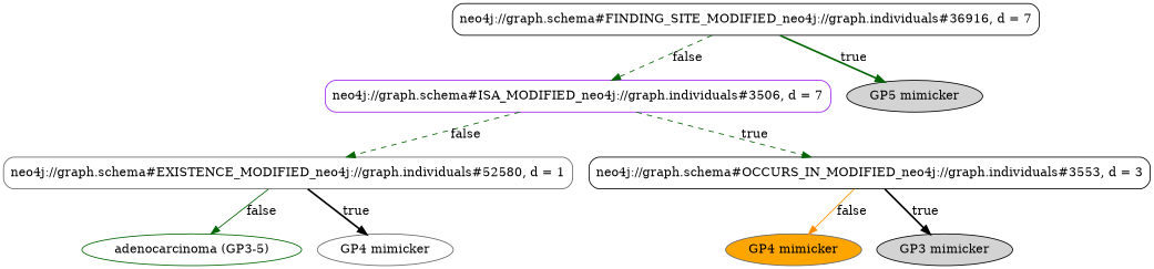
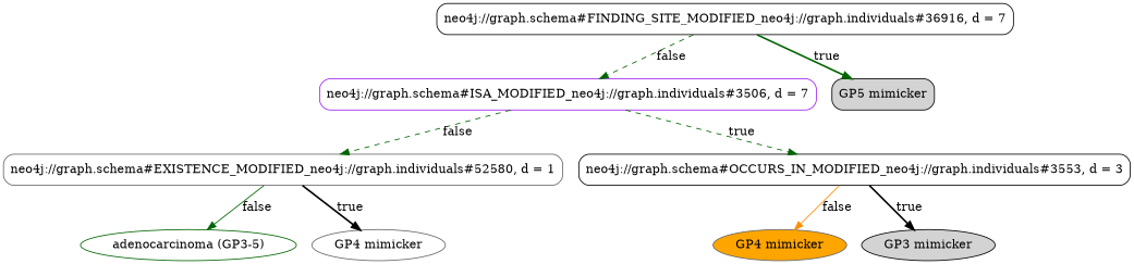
  digraph {
    fontname="Times-Roman"
    node [color=black fillcolor=white fontname="Times-Roman" shape=ellipse style="rounded,filled"]
    edge [color=darkgreen style=dashed]
    n1 [label="neo4j://graph.schema#FINDING_SITE_MODIFIED_neo4j://graph.individuals#36916, d = 7" shape=box]
    n2 [color=purple label="neo4j://graph.schema#ISA_MODIFIED_neo4j://graph.individuals#3506, d = 7" shape=box]
-   n3 [fillcolor=lightgrey label="GP5 mimicker"]
+   n3 [fillcolor=lightgrey label="GP5 mimicker" shape=box]
    n4 [color=gray40 label="neo4j://graph.schema#EXISTENCE_MODIFIED_neo4j://graph.individuals#52580, d = 1" shape=box]
    n5 [label="neo4j://graph.schema#OCCURS_IN_MODIFIED_neo4j://graph.individuals#3553, d = 3" shape=box]
    n6 [color=darkgreen label="adenocarcinoma (GP3-5)"]
    n7 [color=gray40 label="GP4 mimicker"]
    n8 [color=gray40 fillcolor=orange label="GP4 mimicker"]
    n9 [fillcolor=lightgrey label="GP3 mimicker"]
    n1 -> n2 [label=false]
    n1 -> n3 [label=true style=bold]
    n2 -> n4 [label=false]
    n2 -> n5 [label=true]
    n4 -> n6 [label=false style=solid]
    n4 -> n7 [label=true color=black style=bold]
    n5 -> n8 [label=false color=darkorange style=solid]
    n5 -> n9 [label=true color=black style=bold]
  }
